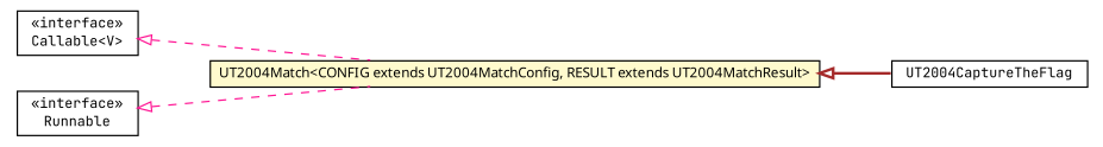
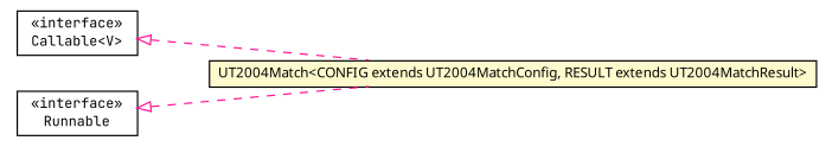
  digraph {
    fontname="JetBrains Mono"
    nodesep=0.25
    rankdir=LR
    ranksep=0.5
    node [fontcolor=black fontname="JetBrains Mono" fontsize=10.0 shape=plaintext]
    edge [arrowtail=empty color=deeppink dir=back fontname="JetBrains Mono" fontsize=10 headport=p labelfontname=arial labelfontsize=10 style=dashed tailport=p]
-   n1 [label=<<table title="cz.cuni.amis.pogamut.ut2004.tournament.capturetheflag.UT2004CaptureTheFlag" border="0" cellborder="1" cellspacing="0" cellpadding="2" port="p" href="../capturetheflag/UT2004CaptureTheFlag.html"> 		<tr><td><table border="0" cellspacing="0" cellpadding="1"> <tr><td align="center" balign="center"> UT2004CaptureTheFlag </td></tr> 		</table></td></tr> 		</table>>]
    n2 [label=<<table title="cz.cuni.amis.pogamut.ut2004.tournament.match.UT2004Match" border="0" cellborder="1" cellspacing="0" cellpadding="2" port="p" bgcolor="lemonChiffon" href="./UT2004Match.html"> 		<tr><td><table border="0" cellspacing="0" cellpadding="1"> <tr><td align="center" balign="center"><font face="ariali"> UT2004Match&lt;CONFIG extends UT2004MatchConfig, RESULT extends UT2004MatchResult&gt; </font></td></tr> 		</table></td></tr> 		</table>>]
    n3 [label=<<table title="java.util.concurrent.Callable" border="0" cellborder="1" cellspacing="0" cellpadding="2" port="p" href="http://download.oracle.com/javase/6/docs/api/java/util/concurrent/Callable.html"> 		<tr><td><table border="0" cellspacing="0" cellpadding="1"> <tr><td align="center" balign="center"> &#171;interface&#187; </td></tr> <tr><td align="center" balign="center"> Callable&lt;V&gt; </td></tr> 		</table></td></tr> 		</table>>]
    n4 [label=<<table title="java.lang.Runnable" border="0" cellborder="1" cellspacing="0" cellpadding="2" port="p" href="http://download.oracle.com/javase/6/docs/api/java/lang/Runnable.html"> 		<tr><td><table border="0" cellspacing="0" cellpadding="1"> <tr><td align="center" balign="center"> &#171;interface&#187; </td></tr> <tr><td align="center" balign="center"> Runnable </td></tr> 		</table></td></tr> 		</table>>]
-   n2 -> n1 [color=brown style=bold]
    n3 -> n2
    n4 -> n2
  }
